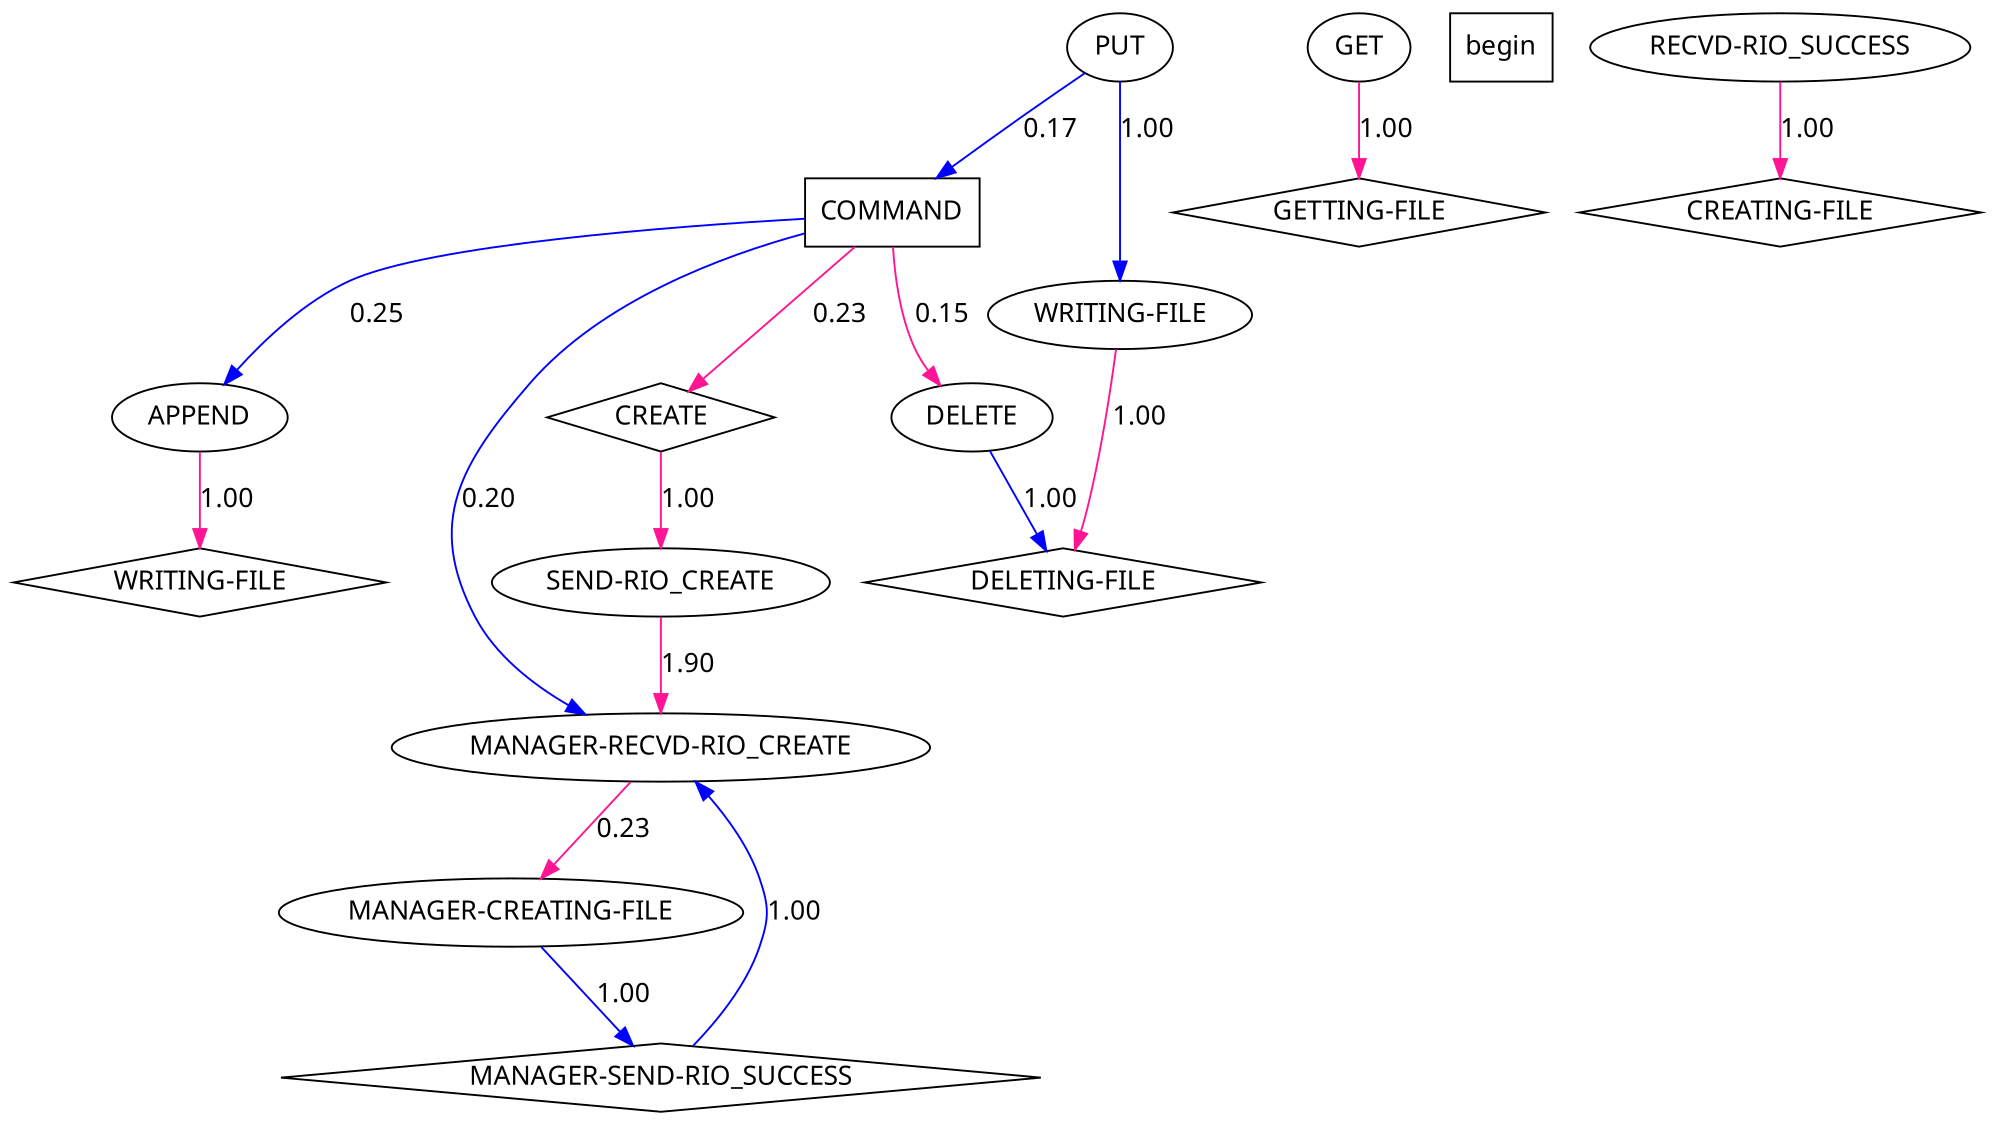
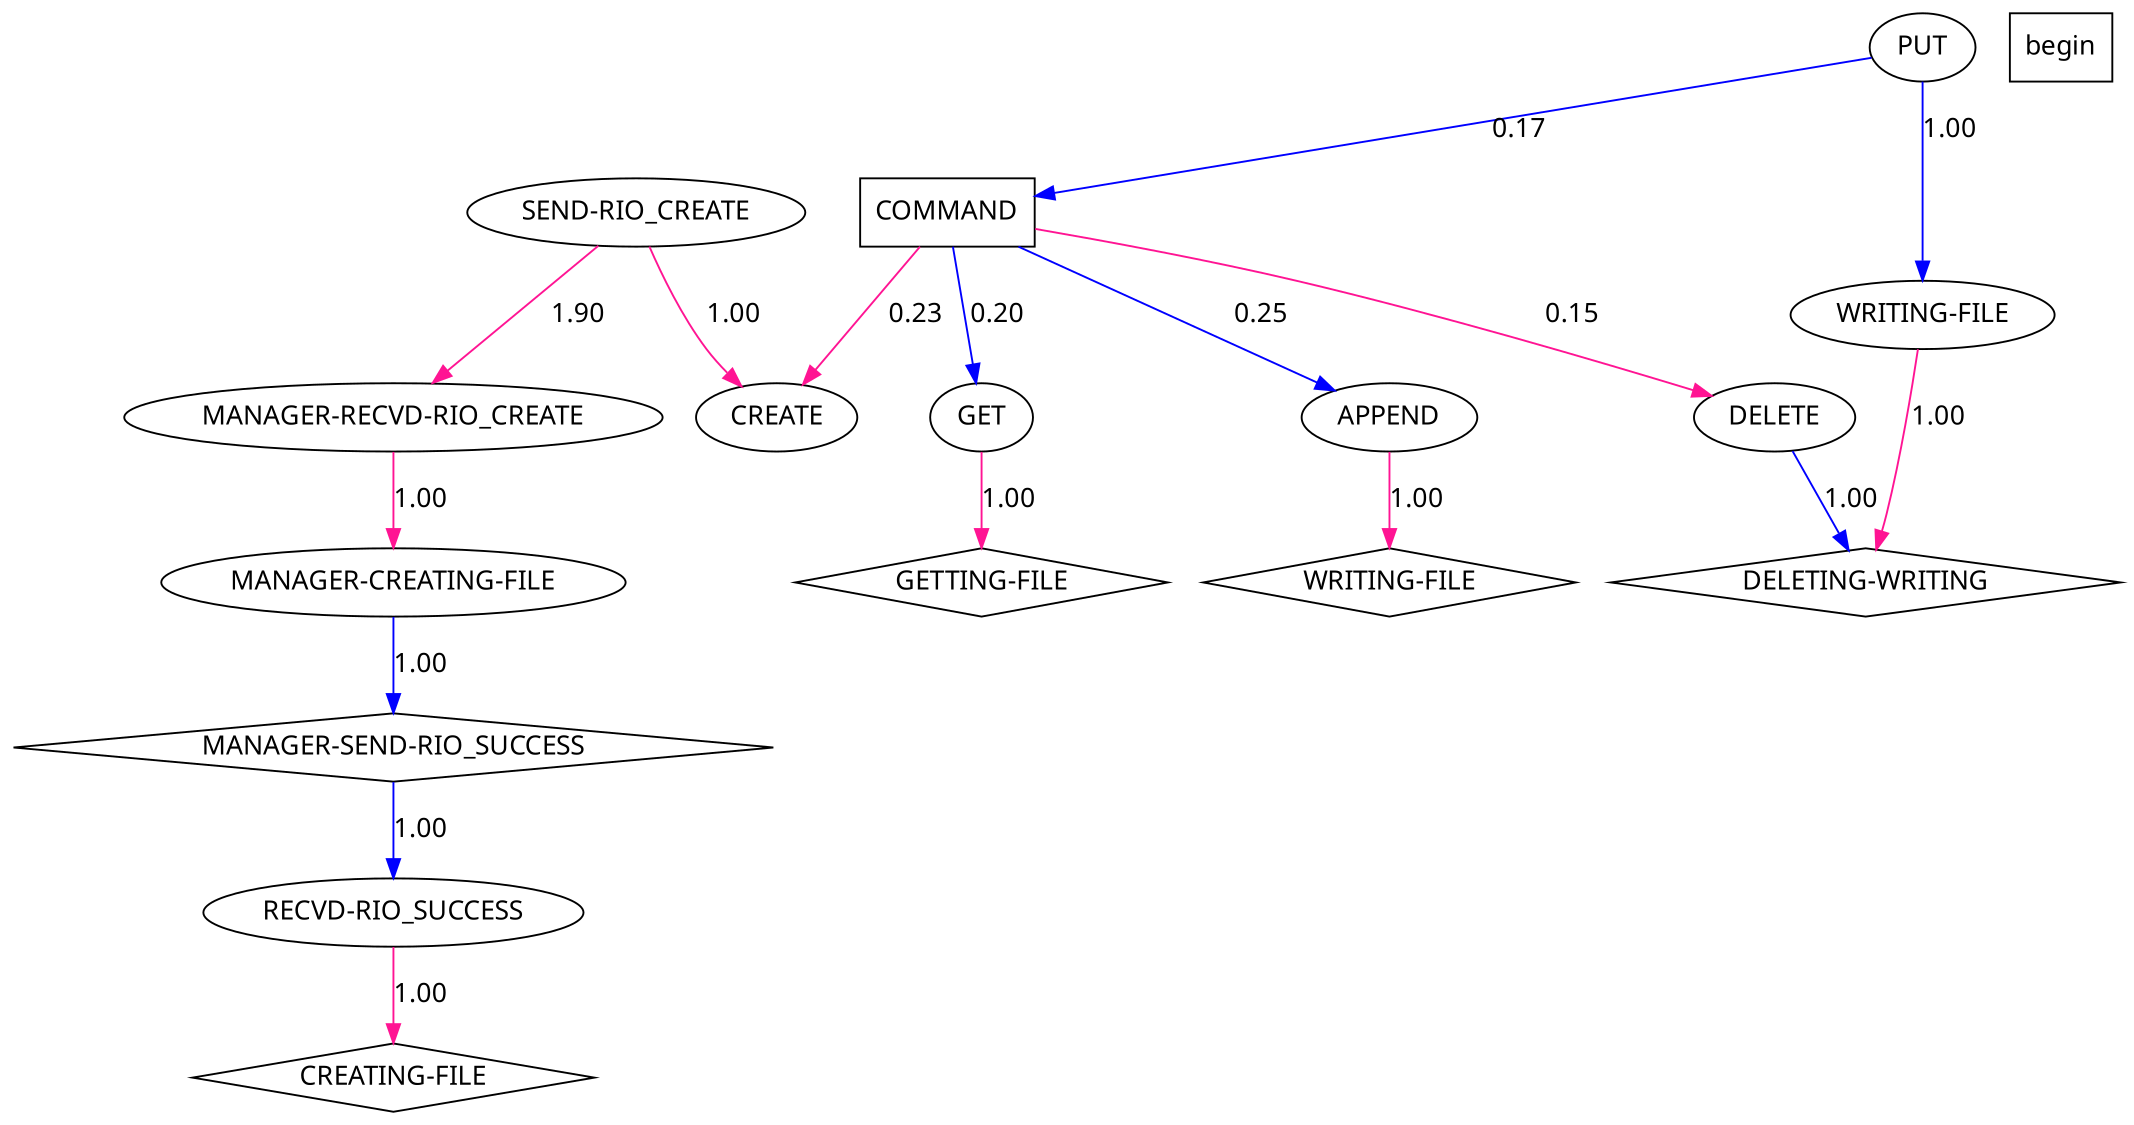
  digraph {
    fontname="Noto Sans"
    node [fontname="Noto Sans"]
    edge [color=deeppink fontname="Noto Sans" weight=1.00]
    n1 [label=COMMAND shape=box]
    n2 [label=APPEND]
-   n3 [label=CREATE shape=diamond]
+   n3 [label=CREATE]
    n4 [label=DELETE]
    n5 [label=GET]
    n6 [label="WRITING-FILE" shape=diamond]
    n7 [label="SEND-RIO_CREATE"]
-   n8 [label="DELETING-FILE" shape=diamond]
+   n8 [label="DELETING-WRITING" shape=diamond]
    n9 [label="GETTING-FILE" shape=diamond]
    n10 [label=PUT]
    n11 [label="WRITING-FILE"]
    n12 [label=begin shape=box]
    n13 [label="MANAGER-RECVD-RIO_CREATE"]
    n14 [label="MANAGER-CREATING-FILE"]
    n15 [label="MANAGER-SEND-RIO_SUCCESS" shape=diamond]
    n16 [label="RECVD-RIO_SUCCESS"]
    n17 [label="CREATING-FILE" shape=diamond]
    n1 -> n2 [color=blue label=0.25 weight=0.25]
    n1 -> n3 [label=0.23 weight=0.23]
    n1 -> n4 [label=0.15 weight=0.15]
-   n1 -> n13 [color=blue label=0.20 weight=0.20]
+   n1 -> n5 [color=blue label=0.20 weight=0.20]
    n2 -> n6 [label=1.00]
-   n3 -> n7 [label=1.00]
+   n7 -> n3 [label=1.00]
    n4 -> n8 [color=blue label=1.00]
    n5 -> n9 [label=1.00]
    n7 -> n13 [label=1.90]
    n10 -> n1 [color=blue label=0.17 weight=0.17]
    n10 -> n11 [color=blue label=1.00]
    n11 -> n8 [label=1.00]
-   n13 -> n14 [label=0.23]
+   n13 -> n14 [label=1.00]
    n14 -> n15 [color=blue label=1.00]
-   n15 -> n13 [color=blue label=1.00]
+   n15 -> n16 [color=blue label=1.00]
    n16 -> n17 [label=1.00]
  }
